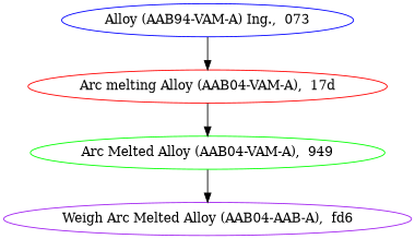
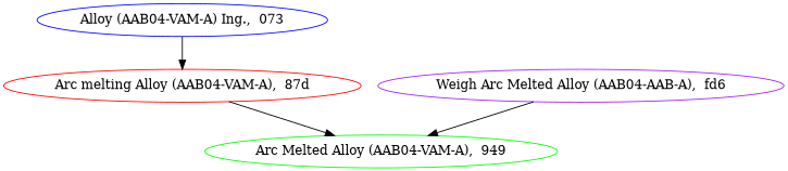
  strict digraph {
    node [nodesep=0.4 ranksep=1 tags="{0: 'composition_id::AAB04', 1: 'batch::A', 2: 'fabrication_method::VAM'}"]
-   "Alloy (AAB04-VAM-A) Ing.,  073" [color=blue height=0.5 width=4.4052 label="Alloy (AAB94-VAM-A) Ing.,  073" tags=""]
-   "Arc melting Alloy (AAB04-VAM-A),  17d" ["Argon Pressure"="Argon Pressure, 850-900" Diffusion="Diffusion, Before Each Melt" "Ingot Location"="Ingot Location, 7.0 dimensionless" "Initial Purging Times"="Initial Purging Times, 3.0 hour" "Vacuum Before Melt"="Vacuum Before Melt, 5e-05 dimensionless" color=red height=0.5 tags="{0: 'composition_id::AAB04', 1: 'batch::A', 2: 'fabrication_method::VAM', 3: 'start_date::2022-11-03', 4: 'finish_date::2022-11-05', 5: 'time_spent::3', 6: 'Full Ingot::7::175', 7: 'Full Ingot::6::145', 8: 'Full Ingot::5::145', 9: 'Full Ingot::4::145', 10: 'Full Ingot::3::145', 11: 'Full Ingot::2::145', 12: 'Full Ingot::1::110', 13: '3 Part Sections::3::110', 14: '3 Part Sections::2::90', 15: '3 Part Sections::1::90'}" width=5.4162]
+   "Alloy (AAB04-VAM-A) Ing.,  073" [color=blue height=0.5 width=4.4052 tags=""]
+   "Arc melting Alloy (AAB04-VAM-A),  17d" ["Argon Pressure"="Argon Pressure, 850-900" Diffusion="Diffusion, Before Each Melt" "Ingot Location"="Ingot Location, 7.0 dimensionless" "Initial Purging Times"="Initial Purging Times, 3.0 hour" "Vacuum Before Melt"="Vacuum Before Melt, 5e-05 dimensionless" color=red height=0.5 tags="{0: 'composition_id::AAB04', 1: 'batch::A', 2: 'fabrication_method::VAM', 3: 'start_date::2022-11-03', 4: 'finish_date::2022-11-05', 5: 'time_spent::3', 6: 'Full Ingot::7::175', 7: 'Full Ingot::6::145', 8: 'Full Ingot::5::145', 9: 'Full Ingot::4::145', 10: 'Full Ingot::3::145', 11: 'Full Ingot::2::145', 12: 'Full Ingot::1::110', 13: '3 Part Sections::3::110', 14: '3 Part Sections::2::90', 15: '3 Part Sections::1::90'}" width=5.4162 label="Arc melting Alloy (AAB04-VAM-A),  87d"]
    "Arc Melted Alloy (AAB04-VAM-A),  949" [color=green height=0.5 width=5.344]
    n4 ["Mass Loss"="Mass Loss, 0.02 gram" "Weighed Mass"="Weighed Mass, 29.9974 gram" color=purple height=0.5 label="Weigh Arc Melted Alloy (AAB04-AAB-A),  fd6" width=6.1564]
    "Alloy (AAB04-VAM-A) Ing.,  073" -> "Arc melting Alloy (AAB04-VAM-A),  17d"
    "Arc melting Alloy (AAB04-VAM-A),  17d" -> "Arc Melted Alloy (AAB04-VAM-A),  949"
-   "Arc Melted Alloy (AAB04-VAM-A),  949" -> n4
+   n4 -> "Arc Melted Alloy (AAB04-VAM-A),  949"
  }
